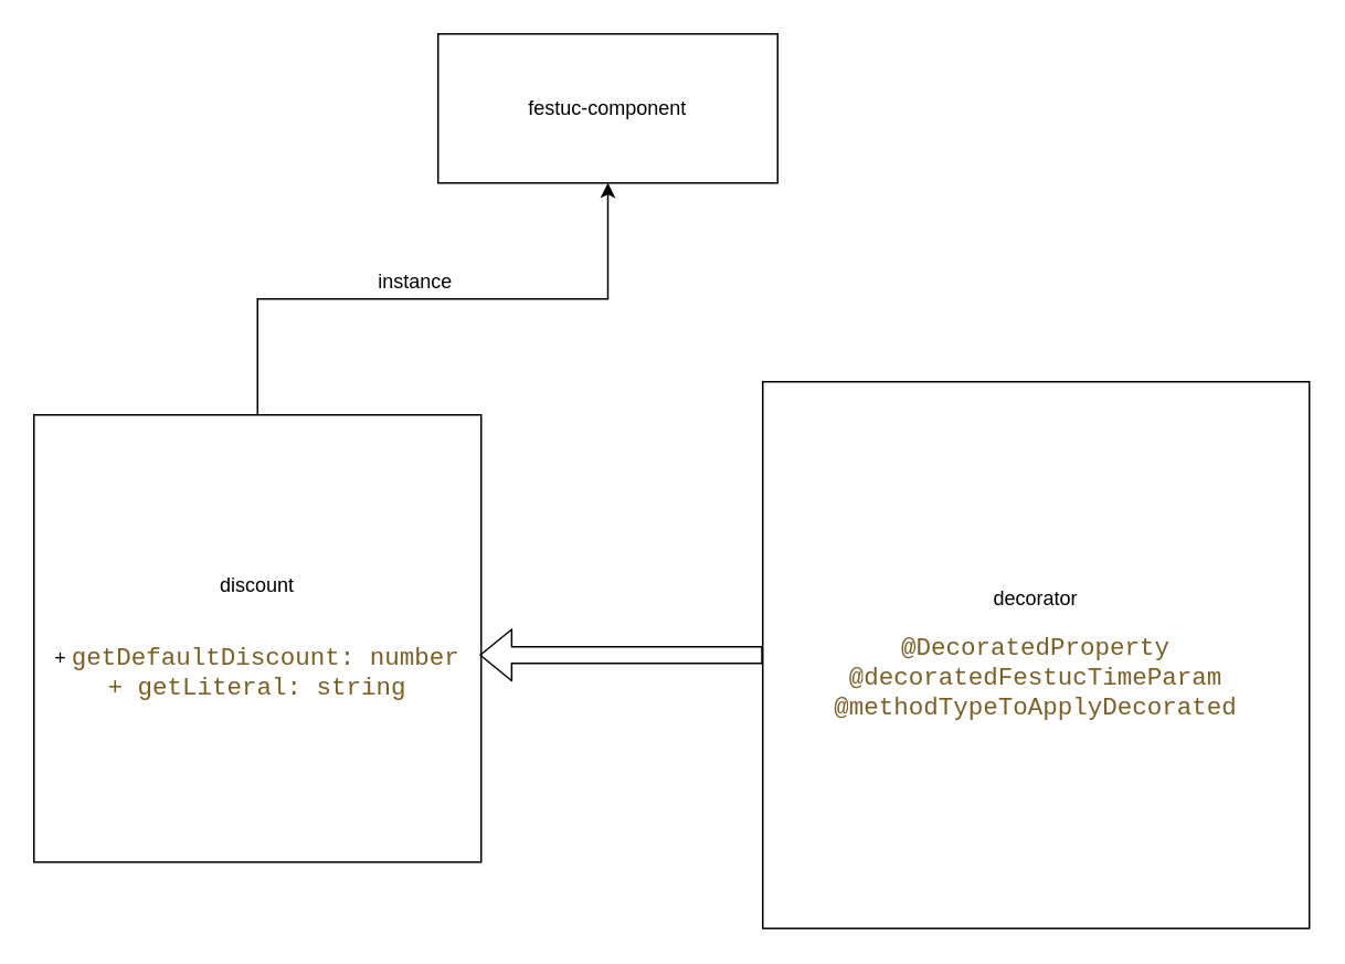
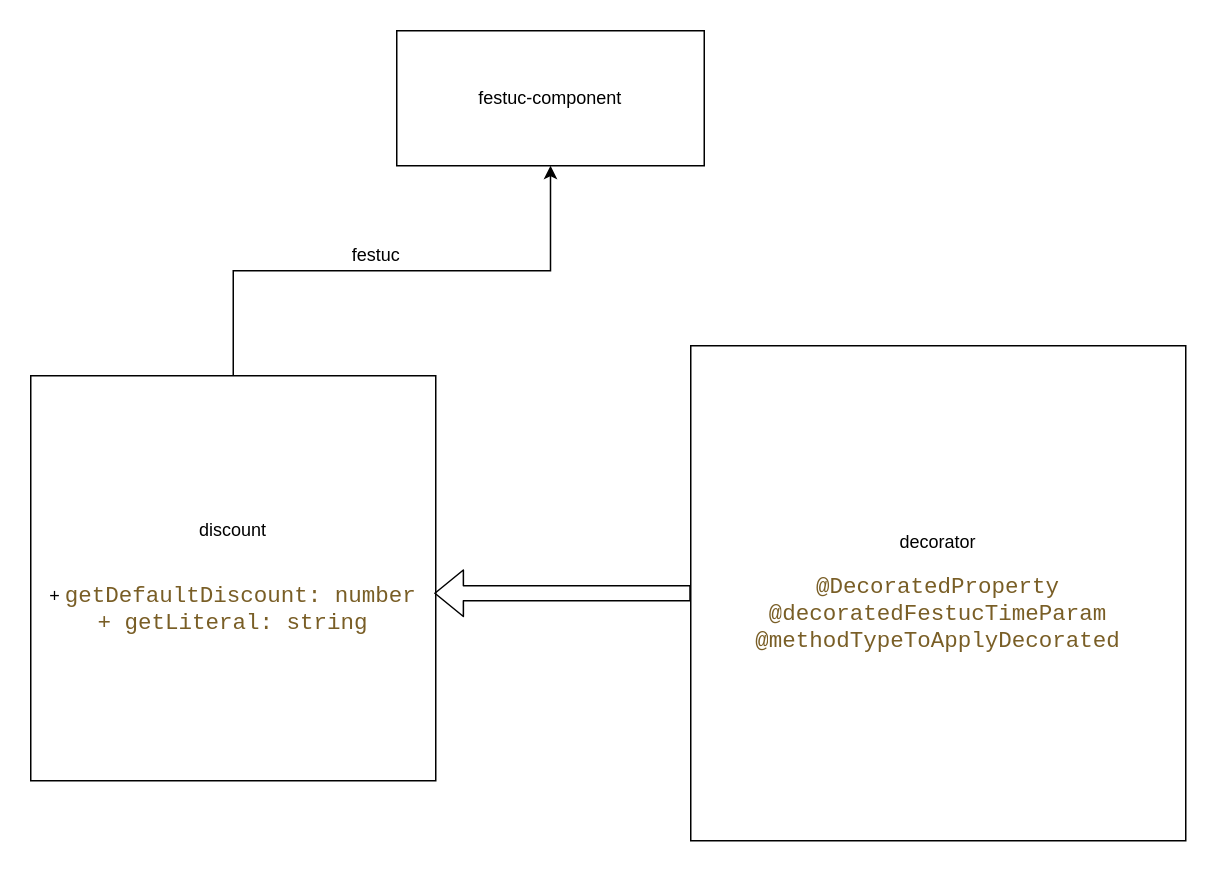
  <mxCell id="0" />
  <mxCell id="1" parent="0" />
  <mxCell id="2" value="festuc-component" style="whiteSpace=wrap;html=1;aspect=fixed;" vertex="1" parent="1"><mxGeometry x="264" y="20" width="205" height="90" as="geometry" /></mxCell>
  <mxCell id="3" style="edgeStyle=orthogonalEdgeStyle;rounded=0;orthogonalLoop=1;jettySize=auto;html=1;entryX=0.5;entryY=1;entryDx=0;entryDy=0;" edge="1" parent="1" source="4" target="2"><mxGeometry relative="1" as="geometry" /></mxCell>
  <mxCell id="4" value="discount&lt;br&gt;&lt;br&gt;&lt;br&gt;+&amp;nbsp;&lt;span style=&quot;color: rgb(121 , 94 , 38) ; background-color: rgb(255 , 255 , 255) ; font-family: &amp;#34;consolas&amp;#34; , &amp;#34;courier new&amp;#34; , monospace ; font-size: 15px&quot;&gt;getDefaultDiscount: number&lt;br&gt;+&amp;nbsp;&lt;/span&gt;&lt;span style=&quot;color: rgb(121 , 94 , 38) ; background-color: rgb(255 , 255 , 255) ; font-family: &amp;#34;consolas&amp;#34; , &amp;#34;courier new&amp;#34; , monospace ; font-size: 15px&quot;&gt;getLiteral: string&lt;/span&gt;" style="whiteSpace=wrap;html=1;aspect=fixed;" vertex="1" parent="1"><mxGeometry x="20" y="250" width="270" height="270" as="geometry" /></mxCell>
  <mxCell id="5" value="decorator&lt;br&gt;&lt;br&gt;&lt;span style=&quot;color: rgb(121 , 94 , 38) ; background-color: rgb(255 , 255 , 255) ; font-family: &amp;#34;consolas&amp;#34; , &amp;#34;courier new&amp;#34; , monospace ; font-size: 15px&quot;&gt;@DecoratedProperty&lt;br&gt;@&lt;/span&gt;&lt;span style=&quot;color: rgb(121 , 94 , 38) ; background-color: rgb(255 , 255 , 255) ; font-family: &amp;#34;consolas&amp;#34; , &amp;#34;courier new&amp;#34; , monospace ; font-size: 15px&quot;&gt;decoratedFestucTimeParam&lt;br&gt;@&lt;/span&gt;&lt;span style=&quot;color: rgb(121 , 94 , 38) ; background-color: rgb(255 , 255 , 255) ; font-family: &amp;#34;consolas&amp;#34; , &amp;#34;courier new&amp;#34; , monospace ; font-size: 15px&quot;&gt;methodTypeToApplyDecorated&lt;/span&gt;" style="whiteSpace=wrap;html=1;aspect=fixed;" vertex="1" parent="1"><mxGeometry x="460" y="230" width="330" height="330" as="geometry" /></mxCell>
  <mxCell id="6" value="" style="shape=flexArrow;endArrow=classic;html=1;entryX=0.996;entryY=0.537;entryDx=0;entryDy=0;entryPerimeter=0;exitX=0;exitY=0.5;exitDx=0;exitDy=0;" edge="1" parent="1" source="5" target="4"><mxGeometry width="50" height="50" relative="1" as="geometry"><mxPoint x="370" y="490" as="sourcePoint" /><mxPoint x="420" y="440" as="targetPoint" /></mxGeometry></mxCell>
- <mxCell id="7" value="instance" style="text;html=1;align=center;verticalAlign=middle;resizable=0;points=[];autosize=1;strokeColor=none;" vertex="1" parent="1"><mxGeometry x="220" y="160" width="60" height="20" as="geometry" /></mxCell>
+ <mxCell id="7" value="festuc" style="text;html=1;align=center;verticalAlign=middle;resizable=0;points=[];autosize=1;strokeColor=none;" vertex="1" parent="1"><mxGeometry x="220" y="160" width="60" height="20" as="geometry" /></mxCell>
